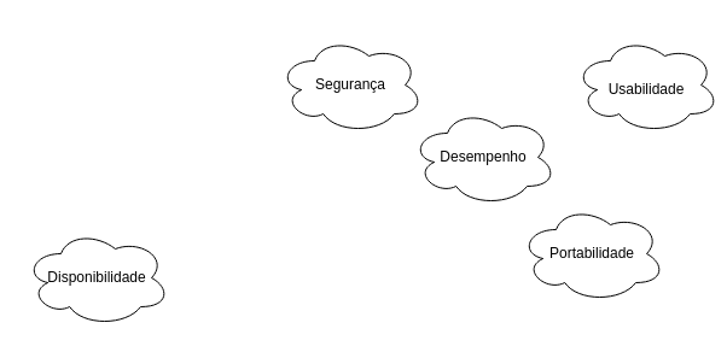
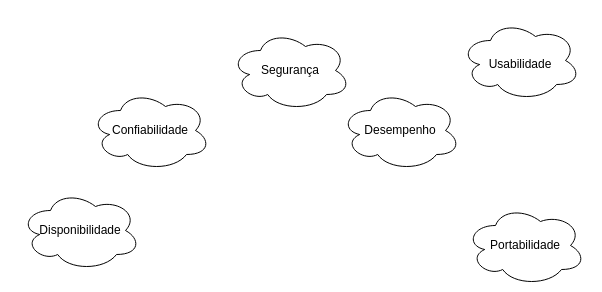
  <mxCell id="0" />
  <mxCell id="1" parent="0" />
- <mxCell id="2" value="&lt;font color=&quot;#000000&quot; style=&quot;font-size: 12px&quot;&gt;Usabilidade&lt;/font&gt;" style="ellipse;shape=cloud;whiteSpace=wrap;html=1;imageBorder=none;labelBackgroundColor=none;fontSize=24;fontColor=#007FFF;strokeColor=#000000;fillColor=none;" vertex="1" parent="1"><mxGeometry x="475" y="30" width="120" height="80" as="geometry" /></mxCell>
+ <mxCell id="2" value="&lt;font color=&quot;#000000&quot; style=&quot;font-size: 12px&quot;&gt;Usabilidade&lt;/font&gt;" style="ellipse;shape=cloud;whiteSpace=wrap;html=1;imageBorder=none;labelBackgroundColor=none;fontSize=24;fontColor=#007FFF;strokeColor=#000000;fillColor=none;" vertex="1" parent="1"><mxGeometry x="460" y="20" width="120" height="80" as="geometry" /></mxCell>
+ <mxCell id="3" value="Confiabilidade" style="ellipse;shape=cloud;whiteSpace=wrap;html=1;imageBorder=none;labelBackgroundColor=none;fontSize=12;fontColor=#000000;strokeColor=#000000;fillColor=none;" vertex="1" parent="1"><mxGeometry x="90" y="90" width="120" height="80" as="geometry" /></mxCell>
  <mxCell id="4" value="Desempenho" style="ellipse;shape=cloud;whiteSpace=wrap;html=1;imageBorder=none;labelBackgroundColor=none;fontSize=12;fontColor=#000000;strokeColor=#000000;fillColor=none;" vertex="1" parent="1"><mxGeometry x="340" y="90" width="120" height="80" as="geometry" /></mxCell>
  <mxCell id="5" value="Segurança" style="ellipse;shape=cloud;whiteSpace=wrap;html=1;imageBorder=none;labelBackgroundColor=none;fontSize=12;fontColor=#000000;strokeColor=#000000;fillColor=none;" vertex="1" parent="1"><mxGeometry x="230" y="30" width="120" height="80" as="geometry" /></mxCell>
- <mxCell id="6" value="Portabilidade" style="ellipse;shape=cloud;whiteSpace=wrap;html=1;imageBorder=none;labelBackgroundColor=none;fontSize=12;fontColor=#000000;strokeColor=#000000;fillColor=none;" vertex="1" parent="1"><mxGeometry x="430" y="170" width="120" height="80" as="geometry" /></mxCell>
+ <mxCell id="6" value="Portabilidade" style="ellipse;shape=cloud;whiteSpace=wrap;html=1;imageBorder=none;labelBackgroundColor=none;fontSize=12;fontColor=#000000;strokeColor=#000000;fillColor=none;" vertex="1" parent="1"><mxGeometry x="465" y="205" width="120" height="80" as="geometry" /></mxCell>
  <mxCell id="7" value="Disponibilidade" style="ellipse;shape=cloud;whiteSpace=wrap;html=1;imageBorder=none;labelBackgroundColor=none;fontSize=12;fontColor=#000000;strokeColor=#000000;fillColor=none;" vertex="1" parent="1"><mxGeometry x="20" y="190" width="120" height="80" as="geometry" /></mxCell>
